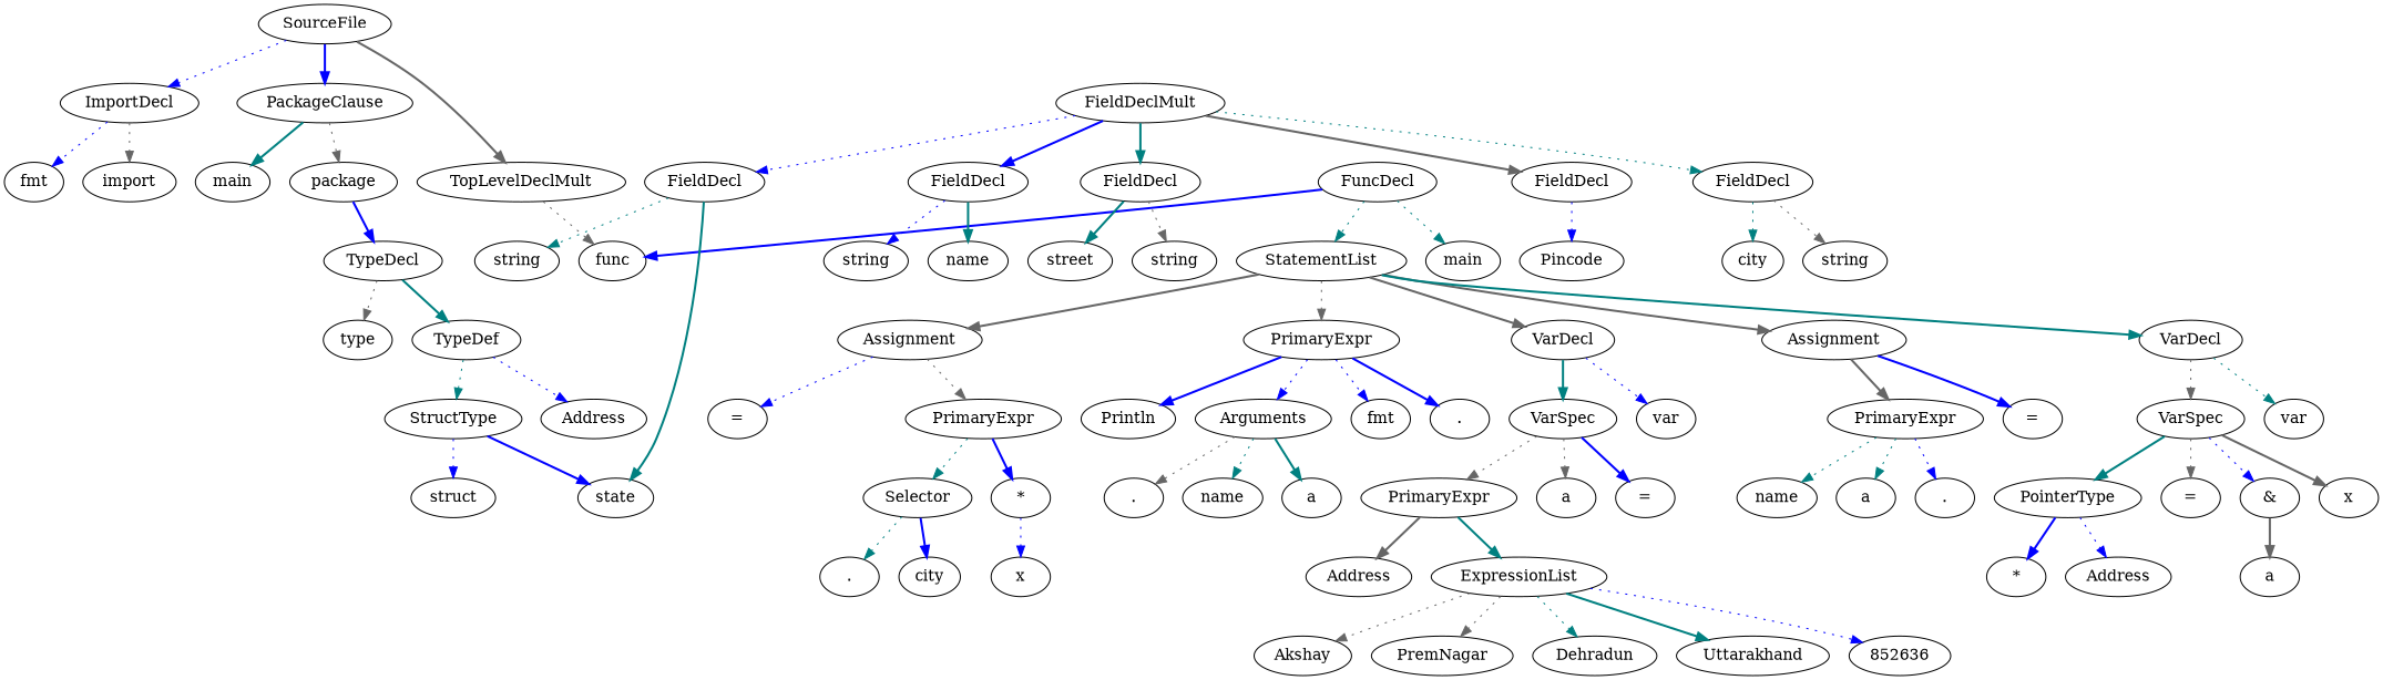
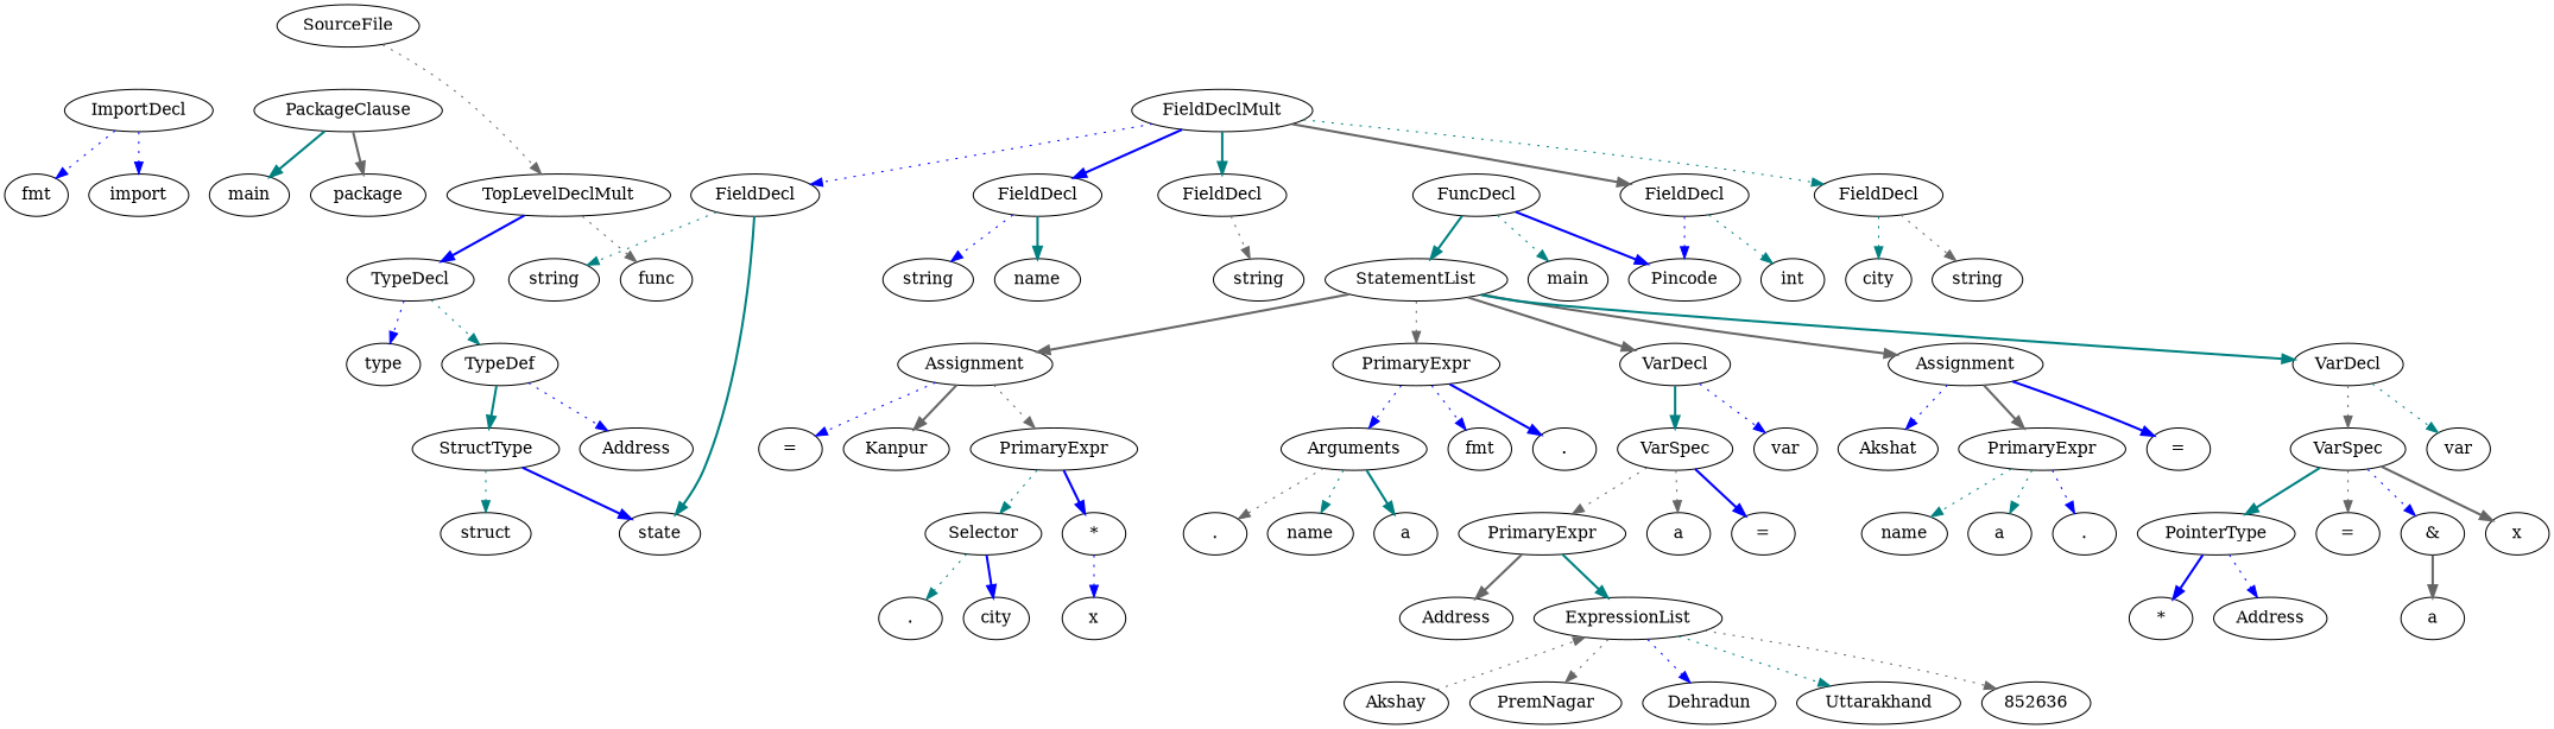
  digraph {
    edge [color=blue style=dotted]
    n1 [label=SourceFile]
    n2 [label=PackageClause]
    n3 [label=ImportDecl]
    n4 [label=TopLevelDeclMult]
    n5 [label=package]
    n6 [label=main]
    n7 [label=import]
    n8 [label=fmt]
    n9 [label=TypeDecl]
    n10 [label=func]
    n11 [label=type]
    n12 [label=TypeDef]
    n13 [label=FuncDecl]
    n14 [label=main]
    n15 [label=StatementList]
    n16 [label=Address]
    n17 [label=StructType]
    n18 [label=struct]
    n19 [label=state]
    n20 [label=FieldDeclMult]
    n21 [label=FieldDecl]
    n22 [label=FieldDecl]
    n23 [label=FieldDecl]
    n24 [label=FieldDecl]
    n25 [label=FieldDecl]
    n26 [label=name]
    n27 [label=string]
-   n28 [label=street]
    n29 [label=string]
    n30 [label=city]
    n31 [label=string]
    n32 [label=string]
    n33 [label=Pincode]
+   n34 [label=int]
    n35 [label=VarDecl]
    n36 [label=Assignment]
    n37 [label=VarDecl]
    n38 [label=Assignment]
    n39 [label=PrimaryExpr]
    n40 [label=var]
    n41 [label=VarSpec]
    n42 [label=PrimaryExpr]
    n43 [label="="]
+   n44 [label=Akshat]
    n45 [label=var]
    n46 [label=VarSpec]
    n47 [label=PrimaryExpr]
    n48 [label="="]
+   n49 [label=Kanpur]
    n50 [label=fmt]
    n51 [label="."]
-   n52 [label=Println]
    n53 [label=Arguments]
    n54 [label=a]
    n55 [label="="]
    n56 [label=PrimaryExpr]
    n57 [label=Address]
    n58 [label=ExpressionList]
    n59 [label=Akshay]
    n60 [label=PremNagar]
    n61 [label=Dehradun]
    n62 [label=Uttarakhand]
    n63 [label=852636]
    n64 [label=a]
    n65 [label="."]
    n66 [label=name]
    n67 [label=x]
    n68 [label=PointerType]
    n69 [label="="]
    n70 [label="&"]
    n71 [label="*"]
    n72 [label=Address]
    n73 [label=a]
    n74 [label="*"]
    n75 [label=Selector]
    n76 [label=x]
    n77 [label="."]
    n78 [label=city]
    n79 [label=a]
    n80 [label="."]
    n81 [label=name]
-   n1 -> n2 [style=bold]
-   n1 -> n3
-   n1 -> n4 [color=gray40 style=bold]
-   n2 -> n5 [color=gray40]
+   n1 -> n4 [color=gray40]
+   n2 -> n5 [color=gray40 style=bold]
    n2 -> n6 [color=teal style=bold]
-   n3 -> n7 [color=gray40]
+   n3 -> n7
    n3 -> n8
-   n5 -> n9 [style=bold]
+   n4 -> n9 [style=bold]
    n4 -> n10 [color=gray40]
-   n9 -> n11 [color=gray40]
-   n9 -> n12 [color=teal style=bold]
+   n9 -> n11
+   n9 -> n12 [color=teal]
    n12 -> n16
-   n12 -> n17 [color=teal]
-   n13 -> n10 [style=bold]
+   n12 -> n17 [color=teal style=bold]
+   n13 -> n33 [style=bold]
    n13 -> n14 [color=teal]
-   n13 -> n15 [color=teal]
+   n13 -> n15 [color=teal style=bold]
    n15 -> n35 [color=gray40 style=bold]
    n15 -> n36 [color=gray40 style=bold]
    n15 -> n37 [color=teal style=bold]
    n15 -> n38 [color=gray40 style=bold]
    n15 -> n39 [color=gray40]
-   n17 -> n18
+   n17 -> n18 [color=teal]
    n17 -> n19 [style=bold]
    n20 -> n21 [style=bold]
    n20 -> n22 [color=teal style=bold]
    n20 -> n23 [color=teal]
    n20 -> n24
    n20 -> n25 [color=gray40 style=bold]
    n21 -> n26 [color=teal style=bold]
    n21 -> n27
-   n22 -> n28 [color=teal style=bold]
    n22 -> n29 [color=gray40]
    n23 -> n30 [color=teal]
    n23 -> n31 [color=gray40]
    n24 -> n19 [color=teal style=bold]
    n24 -> n32 [color=teal]
    n25 -> n33
+   n25 -> n34 [color=teal]
    n35 -> n40
    n35 -> n41 [color=teal style=bold]
    n36 -> n42 [color=gray40 style=bold]
    n36 -> n43 [style=bold]
+   n36 -> n44
    n37 -> n45 [color=teal]
    n37 -> n46 [color=gray40]
    n38 -> n47 [color=gray40]
    n38 -> n48
+   n38 -> n49 [color=gray40 style=bold]
    n39 -> n50
    n39 -> n51 [style=bold]
-   n39 -> n52 [style=bold]
    n39 -> n53
    n41 -> n54 [color=gray40]
    n41 -> n55 [style=bold]
    n41 -> n56 [color=gray40]
    n42 -> n64 [color=teal]
    n42 -> n65
    n42 -> n66 [color=teal]
    n46 -> n67 [color=gray40 style=bold]
    n46 -> n68 [color=teal style=bold]
    n46 -> n69 [color=gray40]
    n46 -> n70
    n47 -> n74 [style=bold]
    n47 -> n75 [color=teal]
    n53 -> n79 [color=teal style=bold]
    n53 -> n80 [color=gray40]
    n53 -> n81 [color=teal]
    n56 -> n57 [color=gray40 style=bold]
    n56 -> n58 [color=teal style=bold]
-   n58 -> n59 [color=gray40]
+   n59 -> n58 [color=gray40]
    n58 -> n60 [color=gray40]
-   n58 -> n61 [color=teal]
-   n58 -> n62 [color=teal style=bold]
-   n58 -> n63
+   n58 -> n61
+   n58 -> n62 [color=teal]
+   n58 -> n63 [color=gray40]
    n68 -> n71 [style=bold]
    n68 -> n72
    n70 -> n73 [color=gray40 style=bold]
    n74 -> n76
    n75 -> n77 [color=teal]
    n75 -> n78 [style=bold]
  }
